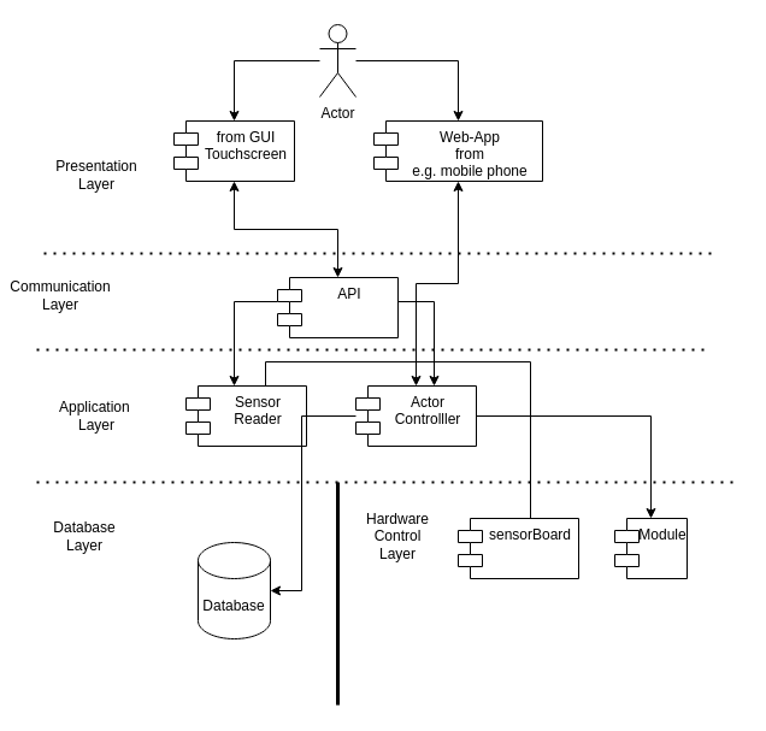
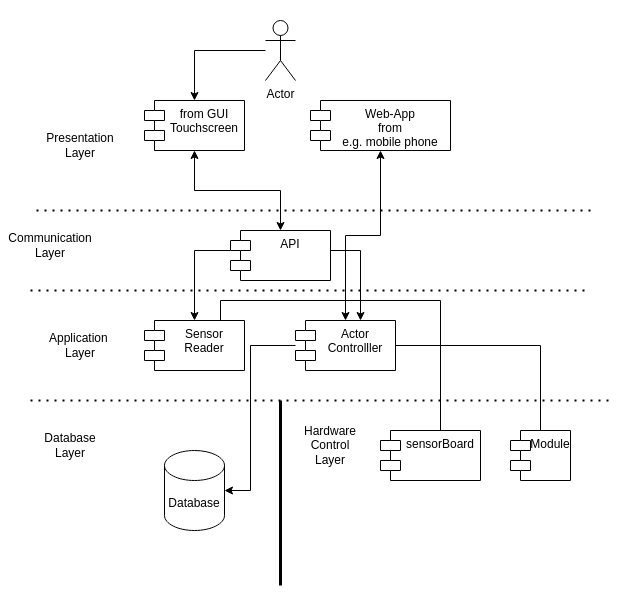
  <mxCell id="0" />
  <mxCell id="1" parent="0" />
  <mxCell id="2" style="edgeStyle=orthogonalEdgeStyle;rounded=0;orthogonalLoop=1;jettySize=auto;html=1;strokeWidth=1;startArrow=none;startFill=0;endArrow=classic;endFill=1;" parent="1" source="4" target="18" edge="1"><mxGeometry relative="1" as="geometry"><Array as="points"><mxPoint x="194" y="250" /></Array></mxGeometry></mxCell>
  <mxCell id="3" style="edgeStyle=orthogonalEdgeStyle;rounded=0;orthogonalLoop=1;jettySize=auto;html=1;strokeWidth=1;startArrow=none;startFill=0;endArrow=classic;endFill=1;" parent="1" source="4" target="20" edge="1"><mxGeometry relative="1" as="geometry"><Array as="points"><mxPoint x="360" y="250" /></Array></mxGeometry></mxCell>
  <mxCell id="4" value="API" style="shape=module;align=left;spacingLeft=20;align=center;verticalAlign=top;" parent="1" vertex="1"><mxGeometry x="230" y="230" width="100" height="50" as="geometry" /></mxCell>
  <mxCell id="5" style="edgeStyle=orthogonalEdgeStyle;rounded=0;orthogonalLoop=1;jettySize=auto;html=1;" parent="1" source="7" target="9" edge="1"><mxGeometry relative="1" as="geometry" /></mxCell>
- <mxCell id="6" style="edgeStyle=orthogonalEdgeStyle;rounded=0;orthogonalLoop=1;jettySize=auto;html=1;" parent="1" source="7" target="11" edge="1"><mxGeometry relative="1" as="geometry" /></mxCell>
  <mxCell id="7" value="Actor" style="shape=umlActor;verticalLabelPosition=bottom;verticalAlign=top;html=1;outlineConnect=0;" parent="1" vertex="1"><mxGeometry x="265" y="20" width="30" height="60" as="geometry" /></mxCell>
  <mxCell id="8" style="edgeStyle=orthogonalEdgeStyle;rounded=0;orthogonalLoop=1;jettySize=auto;html=1;startArrow=classic;startFill=1;endArrow=classic;endFill=1;" parent="1" source="9" target="4" edge="1"><mxGeometry relative="1" as="geometry" /></mxCell>
  <mxCell id="9" value="from GUI&#10;Touchscreen" style="shape=module;align=left;spacingLeft=20;align=center;verticalAlign=top;" parent="1" vertex="1"><mxGeometry x="144" y="100" width="100" height="50" as="geometry" /></mxCell>
  <mxCell id="10" style="edgeStyle=orthogonalEdgeStyle;rounded=0;orthogonalLoop=1;jettySize=auto;html=1;startArrow=classic;startFill=1;endArrow=classic;endFill=1;" parent="1" source="11" target="20" edge="1"><mxGeometry relative="1" as="geometry" /></mxCell>
  <mxCell id="11" value="Web-App&#10;from &#10;e.g. mobile phone" style="shape=module;align=left;spacingLeft=20;align=center;verticalAlign=top;" parent="1" vertex="1"><mxGeometry x="310" y="100" width="140" height="50" as="geometry" /></mxCell>
  <mxCell id="12" value="" style="endArrow=none;dashed=1;html=1;dashPattern=1 3;strokeWidth=2;rounded=0;" parent="1" edge="1"><mxGeometry width="50" height="50" relative="1" as="geometry"><mxPoint x="30" y="290" as="sourcePoint" /><mxPoint x="590" y="290" as="targetPoint" /></mxGeometry></mxCell>
  <mxCell id="13" value="" style="endArrow=none;dashed=1;html=1;dashPattern=1 3;strokeWidth=2;rounded=0;" parent="1" edge="1"><mxGeometry width="50" height="50" relative="1" as="geometry"><mxPoint x="590" y="210" as="sourcePoint" /><mxPoint x="30" y="210" as="targetPoint" /></mxGeometry></mxCell>
  <mxCell id="14" value="Communication Layer" style="text;html=1;strokeColor=none;fillColor=none;align=center;verticalAlign=middle;whiteSpace=wrap;rounded=0;" parent="1" vertex="1"><mxGeometry x="20" y="230" width="60" height="30" as="geometry" /></mxCell>
  <mxCell id="15" value="Presentation&lt;br&gt;Layer" style="text;html=1;strokeColor=none;fillColor=none;align=center;verticalAlign=middle;whiteSpace=wrap;rounded=0;" parent="1" vertex="1"><mxGeometry x="50" y="130" width="60" height="30" as="geometry" /></mxCell>
  <mxCell id="16" value="Application&amp;nbsp;&lt;br&gt;Layer" style="text;html=1;strokeColor=none;fillColor=none;align=center;verticalAlign=middle;whiteSpace=wrap;rounded=0;" parent="1" vertex="1"><mxGeometry x="50" y="330" width="60" height="30" as="geometry" /></mxCell>
  <mxCell id="17" style="edgeStyle=orthogonalEdgeStyle;rounded=0;orthogonalLoop=1;jettySize=auto;html=1;startArrow=none;startFill=0;endArrow=none;endFill=0;" parent="1" source="18" target="22" edge="1"><mxGeometry relative="1" as="geometry"><Array as="points"><mxPoint x="220" y="300" /><mxPoint x="440" y="300" /></Array></mxGeometry></mxCell>
- <mxCell id="18" value="Sensor&#10;Reader" style="shape=module;align=left;spacingLeft=20;align=center;verticalAlign=top;" parent="1" vertex="1"><mxGeometry x="154" y="320" width="100" height="50" as="geometry" /></mxCell>
- <mxCell id="19" style="edgeStyle=orthogonalEdgeStyle;rounded=0;orthogonalLoop=1;jettySize=auto;html=1;" parent="1" source="20" target="28" edge="1"><mxGeometry relative="1" as="geometry" /></mxCell>
+ <mxCell id="18" value="Sensor&#10;Reader" style="shape=module;align=left;spacingLeft=20;align=center;verticalAlign=top;" parent="1" vertex="1"><mxGeometry x="144" y="320" width="100" height="50" as="geometry" /></mxCell>
+ <mxCell id="19" style="edgeStyle=orthogonalEdgeStyle;rounded=0;orthogonalLoop=1;jettySize=auto;html=1;endArrow=none;" parent="1" source="20" target="28" edge="1"><mxGeometry relative="1" as="geometry" /></mxCell>
  <mxCell id="20" value="Actor&#10;Controlller" style="shape=module;align=left;spacingLeft=20;align=center;verticalAlign=top;" parent="1" vertex="1"><mxGeometry x="295" y="320" width="100" height="50" as="geometry" /></mxCell>
  <mxCell id="21" value="" style="endArrow=none;dashed=1;html=1;dashPattern=1 3;strokeWidth=2;rounded=0;" parent="1" edge="1"><mxGeometry width="50" height="50" relative="1" as="geometry"><mxPoint x="30" y="400" as="sourcePoint" /><mxPoint x="614" y="400" as="targetPoint" /></mxGeometry></mxCell>
  <mxCell id="22" value="sensorBoard" style="shape=module;align=left;spacingLeft=20;align=center;verticalAlign=top;" parent="1" vertex="1"><mxGeometry x="380" y="430" width="100" height="50" as="geometry" /></mxCell>
  <mxCell id="23" value="" style="endArrow=none;html=1;rounded=0;strokeWidth=3;" parent="1" edge="1"><mxGeometry width="50" height="50" relative="1" as="geometry"><mxPoint x="280" y="585" as="sourcePoint" /><mxPoint x="280" y="400" as="targetPoint" /></mxGeometry></mxCell>
  <mxCell id="24" style="edgeStyle=orthogonalEdgeStyle;rounded=0;orthogonalLoop=1;jettySize=auto;html=1;startArrow=classic;startFill=1;endArrow=none;endFill=0;" parent="1" source="25" target="20" edge="1"><mxGeometry relative="1" as="geometry"><Array as="points"><mxPoint x="250" y="490" /><mxPoint x="250" y="345" /></Array></mxGeometry></mxCell>
  <mxCell id="25" value="Database" style="shape=cylinder3;whiteSpace=wrap;html=1;boundedLbl=1;backgroundOutline=1;size=15;" parent="1" vertex="1"><mxGeometry x="164" y="450" width="60" height="80" as="geometry" /></mxCell>
  <mxCell id="26" value="Database&lt;br&gt;Layer" style="text;html=1;strokeColor=none;fillColor=none;align=center;verticalAlign=middle;whiteSpace=wrap;rounded=0;" parent="1" vertex="1"><mxGeometry x="40" y="430" width="60" height="30" as="geometry" /></mxCell>
  <mxCell id="27" value="Hardware&lt;br&gt;Control&lt;br&gt;Layer" style="text;html=1;strokeColor=none;fillColor=none;align=center;verticalAlign=middle;whiteSpace=wrap;rounded=0;" parent="1" vertex="1"><mxGeometry x="300" y="430" width="60" height="30" as="geometry" /></mxCell>
  <mxCell id="28" value="Module" style="shape=module;align=left;spacingLeft=20;align=center;verticalAlign=top;" parent="1" vertex="1"><mxGeometry x="510" y="430" width="60" height="50" as="geometry" /></mxCell>
